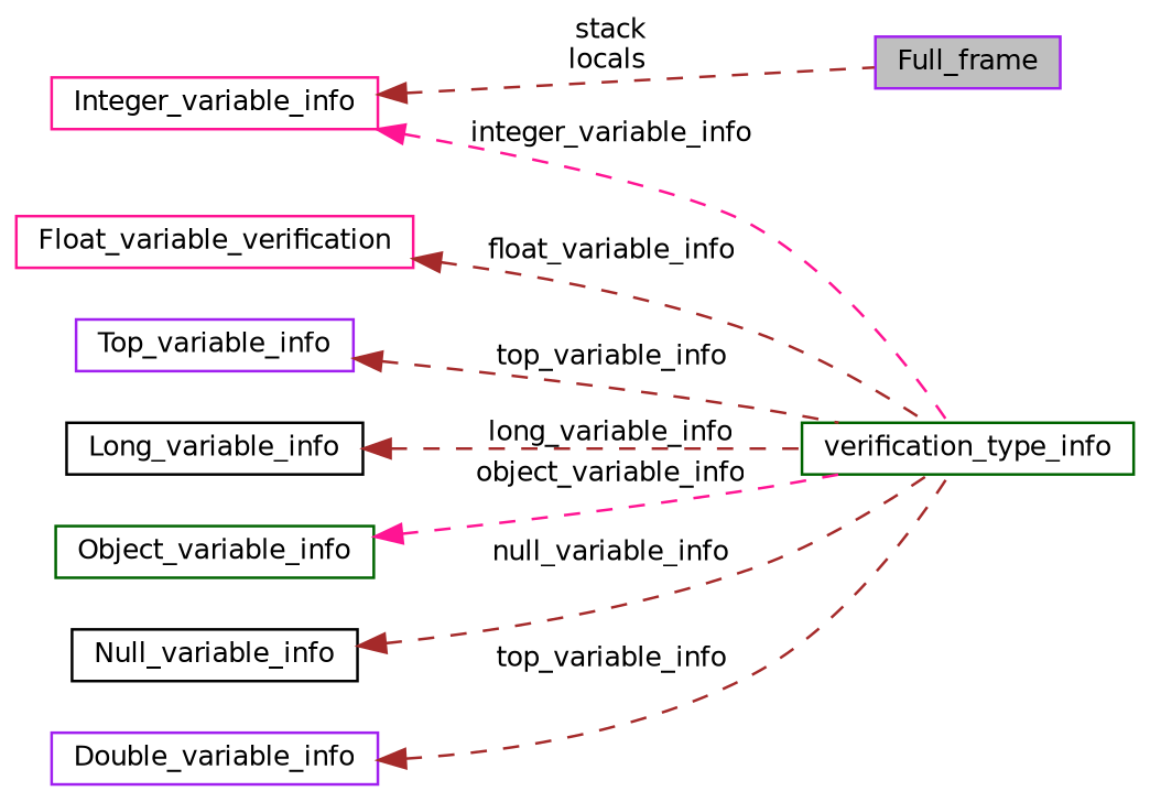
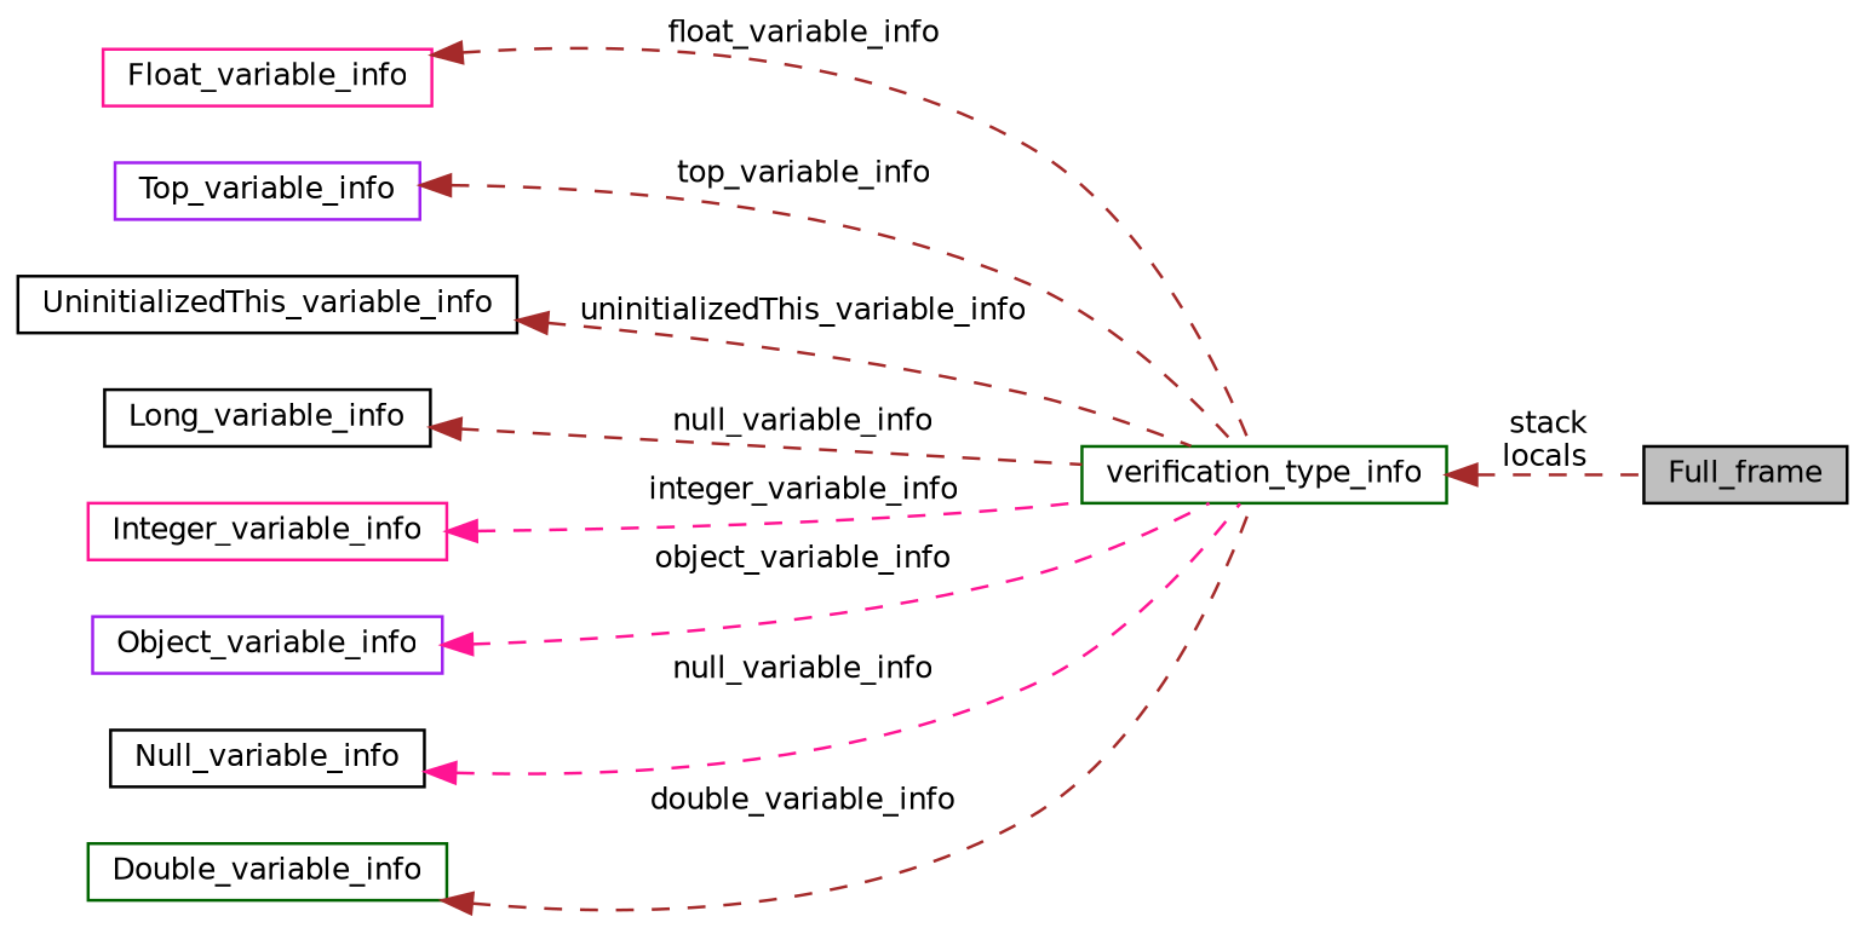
  digraph {
    rankdir=LR
    node [color=purple fillcolor=white fontname=Helvetica fontsize=10 shape=record style=filled]
    edge [color=brown dir=back fontname=Helvetica fontsize=10 labelfontname=Helvetica labelfontsize=10 style=dashed]
-   n1 [fillcolor=grey75 fontcolor=black height=0.2 label=Full_frame width=0.4]
+   n1 [color=black fillcolor=grey75 fontcolor=black height=0.2 label=Full_frame width=0.4]
    n2 [color=darkgreen height=0.2 label=verification_type_info width=0.4]
-   n3 [color=deeppink height=0.2 label=Float_variable_verification width=0.4]
+   n3 [color=deeppink height=0.2 label=Float_variable_info width=0.4]
    n4 [height=0.2 label=Top_variable_info width=0.4]
+   n5 [color=black height=0.2 label=UninitializedThis_variable_info width=0.4]
    n6 [color=black height=0.2 label=Long_variable_info width=0.4]
    n7 [color=deeppink height=0.2 label=Integer_variable_info width=0.4]
-   n8 [color=darkgreen height=0.2 label=Object_variable_info width=0.4]
+   n8 [height=0.2 label=Object_variable_info width=0.4]
    n9 [color=black height=0.2 label=Null_variable_info width=0.4]
-   n10 [height=0.2 label=Double_variable_info width=0.4]
-   n7 -> n1 [label=" stack\nlocals"]
+   n10 [color=darkgreen height=0.2 label=Double_variable_info width=0.4]
+   n2 -> n1 [label=" stack\nlocals"]
    n3 -> n2 [label=" float_variable_info"]
    n4 -> n2 [label=" top_variable_info"]
-   n6 -> n2 [label=" long_variable_info"]
+   n5 -> n2 [label=" uninitializedThis_variable_info"]
+   n6 -> n2 [label=" null_variable_info"]
    n7 -> n2 [color=deeppink label=" integer_variable_info"]
    n8 -> n2 [color=deeppink label=" object_variable_info"]
-   n9 -> n2 [label=" null_variable_info"]
-   n10 -> n2 [label=" top_variable_info"]
+   n9 -> n2 [color=deeppink label=" null_variable_info"]
+   n10 -> n2 [label=" double_variable_info"]
  }
